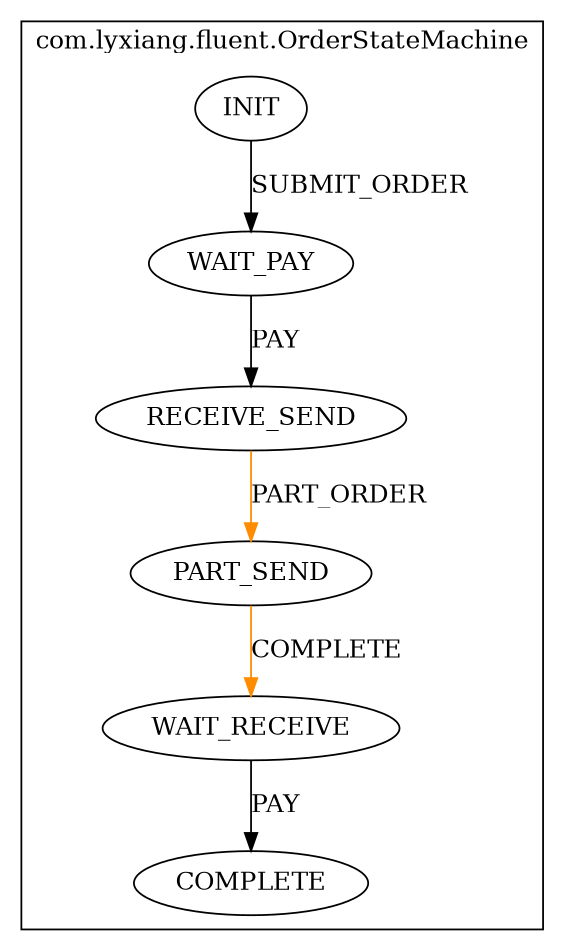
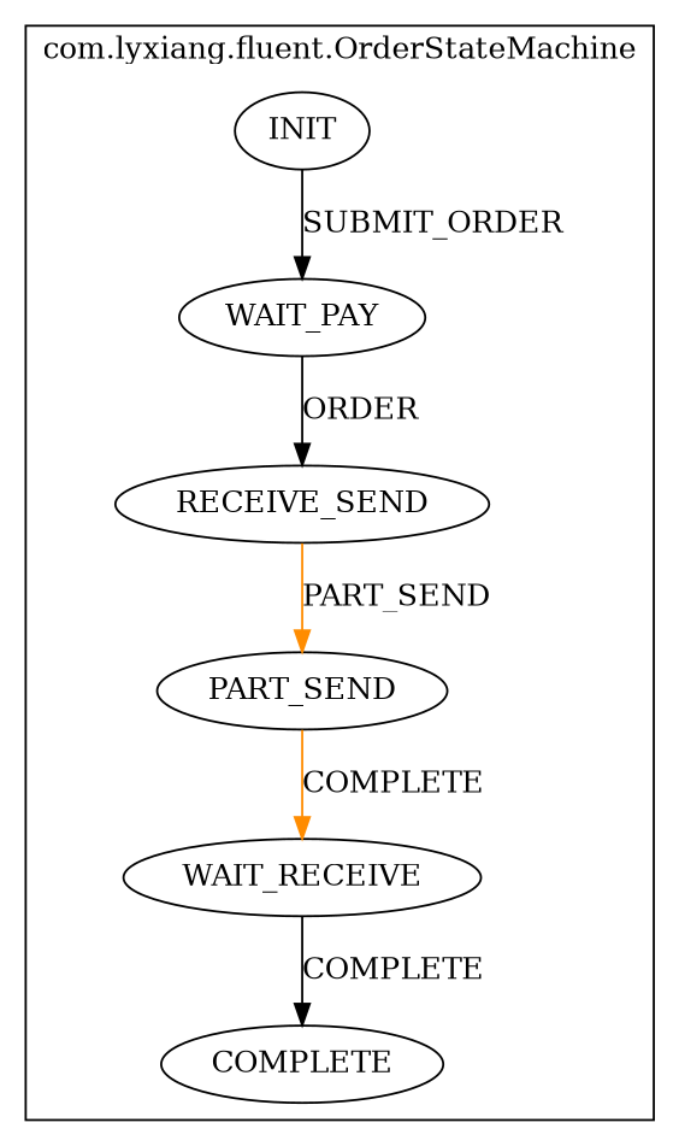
  digraph {
    compound=true
    edge [color=black]
    n1 [label=COMPLETE]
    n2 [label=WAIT_PAY]
    n3 [label=RECEIVE_SEND]
    n4 [label=PART_SEND]
    n5 [label=WAIT_RECEIVE]
    n6 [label=INIT]
    subgraph cluster_1 {
      label="com.lyxiang.fluent.OrderStateMachine"
      n1
      n2
      n3
      n4
      n5
      n6
    }
-   n2 -> n3 [label=PAY]
-   n3 -> n4 [color=darkorange label=PART_ORDER]
+   n2 -> n3 [label=ORDER]
+   n3 -> n4 [color=darkorange label=PART_SEND]
    n4 -> n5 [color=darkorange label=COMPLETE]
-   n5 -> n1 [label=PAY]
+   n5 -> n1 [label=COMPLETE]
    n6 -> n2 [label=SUBMIT_ORDER]
  }
